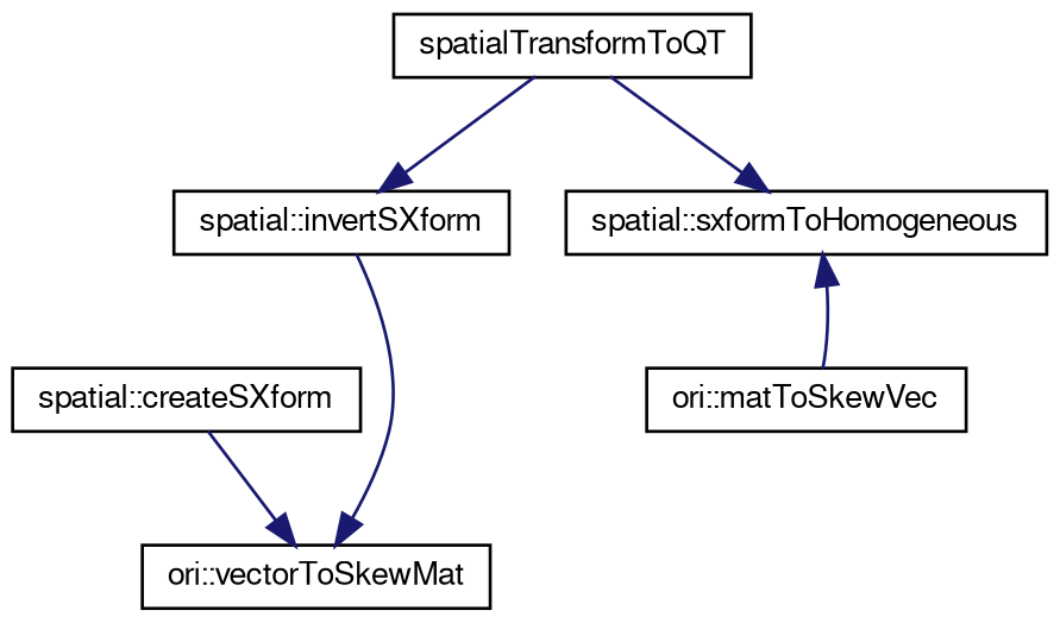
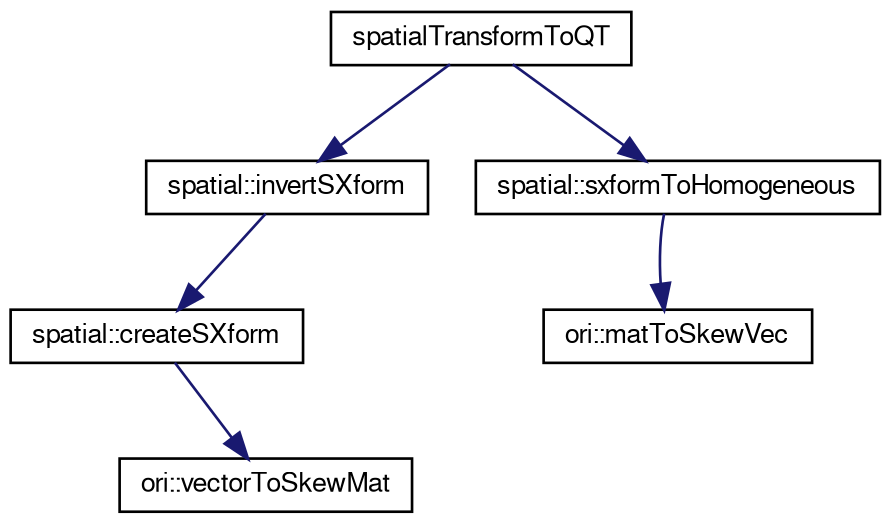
  digraph {
    rankdir=TB
    node [color=black fillcolor=white fontname=FreeSans fontsize=10 shape=record style=filled]
    edge [color=midnightblue fontname=FreeSans fontsize=10 labelfontname=FreeSans labelfontsize=10 style=solid]
    n1 [height=0.2 label=spatialTransformToQT width=0.4]
    n2 [height=0.2 label="spatial::invertSXform" width=0.4]
    n3 [height=0.2 label="spatial::sxformToHomogeneous" width=0.4]
    n4 [height=0.2 label="spatial::createSXform" width=0.4]
    n5 [height=0.2 label="ori::matToSkewVec" width=0.4]
    n6 [height=0.2 label="ori::vectorToSkewMat" width=0.4]
    n1 -> n2
    n1 -> n3
-   n2 -> n6
-   n5 -> n3
+   n2 -> n4
+   n3 -> n5
    n4 -> n6
  }
